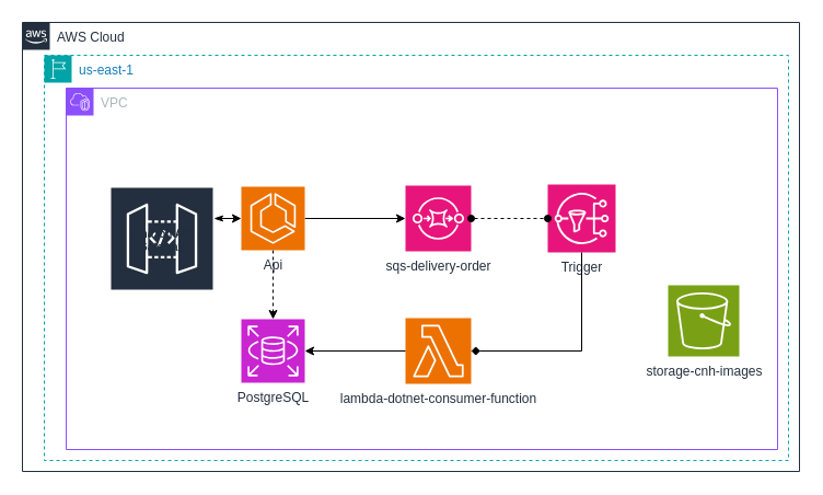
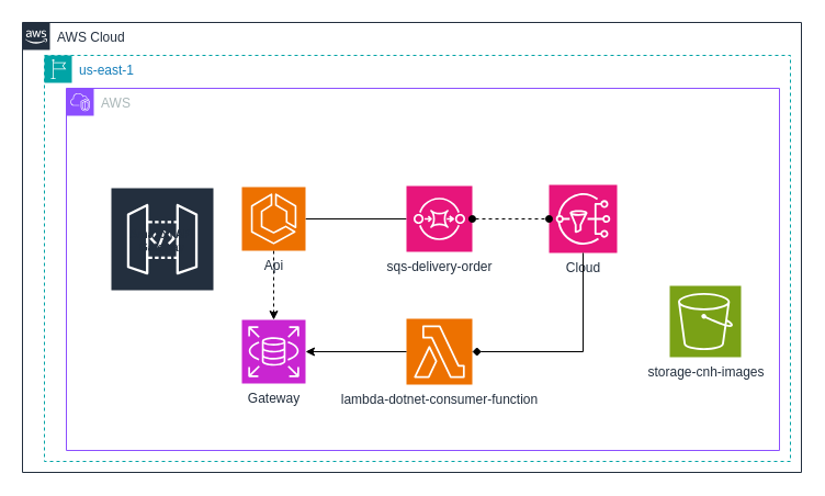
  <mxCell id="0" />
  <mxCell id="1" parent="0" />
  <mxCell id="2" value="AWS Cloud" style="points=[[0,0],[0.25,0],[0.5,0],[0.75,0],[1,0],[1,0.25],[1,0.5],[1,0.75],[1,1],[0.75,1],[0.5,1],[0.25,1],[0,1],[0,0.75],[0,0.5],[0,0.25]];outlineConnect=0;gradientColor=none;html=1;whiteSpace=wrap;fontSize=12;fontStyle=0;container=1;pointerEvents=0;collapsible=0;recursiveResize=0;shape=mxgraph.aws4.group;grIcon=mxgraph.aws4.group_aws_cloud_alt;strokeColor=#232F3E;fillColor=none;verticalAlign=top;align=left;spacingLeft=30;fontColor=#232F3E;dashed=0;" parent="1" vertex="1"><mxGeometry x="20" y="20" width="710" height="410" as="geometry" /></mxCell>
- <mxCell id="3" value="VPC" style="points=[[0,0],[0.25,0],[0.5,0],[0.75,0],[1,0],[1,0.25],[1,0.5],[1,0.75],[1,1],[0.75,1],[0.5,1],[0.25,1],[0,1],[0,0.75],[0,0.5],[0,0.25]];outlineConnect=0;gradientColor=none;html=1;whiteSpace=wrap;fontSize=12;fontStyle=0;container=1;pointerEvents=0;collapsible=0;recursiveResize=0;shape=mxgraph.aws4.group;grIcon=mxgraph.aws4.group_vpc2;strokeColor=#8C4FFF;fillColor=none;verticalAlign=top;align=left;spacingLeft=30;fontColor=#AAB7B8;dashed=0;" parent="2" vertex="1"><mxGeometry x="40" y="60" width="650" height="330" as="geometry" /></mxCell>
+ <mxCell id="3" value="AWS" style="points=[[0,0],[0.25,0],[0.5,0],[0.75,0],[1,0],[1,0.25],[1,0.5],[1,0.75],[1,1],[0.75,1],[0.5,1],[0.25,1],[0,1],[0,0.75],[0,0.5],[0,0.25]];outlineConnect=0;gradientColor=none;html=1;whiteSpace=wrap;fontSize=12;fontStyle=0;container=1;pointerEvents=0;collapsible=0;recursiveResize=0;shape=mxgraph.aws4.group;grIcon=mxgraph.aws4.group_vpc2;strokeColor=#8C4FFF;fillColor=none;verticalAlign=top;align=left;spacingLeft=30;fontColor=#AAB7B8;dashed=0;" parent="2" vertex="1"><mxGeometry x="40" y="60" width="650" height="330" as="geometry" /></mxCell>
  <mxCell id="4" style="edgeStyle=orthogonalEdgeStyle;rounded=0;orthogonalLoop=1;jettySize=auto;html=1;dashed=1;" edge="1" parent="3" source="6" target="7"><mxGeometry relative="1" as="geometry" /></mxCell>
- <mxCell id="5" style="edgeStyle=orthogonalEdgeStyle;rounded=0;orthogonalLoop=1;jettySize=auto;html=1;" edge="1" parent="3" source="6" target="8"><mxGeometry relative="1" as="geometry" /></mxCell>
+ <mxCell id="5" style="edgeStyle=orthogonalEdgeStyle;rounded=0;orthogonalLoop=1;jettySize=auto;html=1;endArrow=none;" edge="1" parent="3" source="6" target="8"><mxGeometry relative="1" as="geometry" /></mxCell>
  <mxCell id="6" value="Api" style="sketch=0;points=[[0,0,0],[0.25,0,0],[0.5,0,0],[0.75,0,0],[1,0,0],[0,1,0],[0.25,1,0],[0.5,1,0],[0.75,1,0],[1,1,0],[0,0.25,0],[0,0.5,0],[0,0.75,0],[1,0.25,0],[1,0.5,0],[1,0.75,0]];outlineConnect=0;fontColor=#232F3E;fillColor=#ED7100;strokeColor=#ffffff;dashed=0;verticalLabelPosition=bottom;verticalAlign=top;align=center;html=1;fontSize=12;fontStyle=0;aspect=fixed;shape=mxgraph.aws4.resourceIcon;resIcon=mxgraph.aws4.ecs;" parent="3" vertex="1"><mxGeometry x="160" y="90" width="58" height="58" as="geometry" /></mxCell>
- <mxCell id="7" value="PostgreSQL" style="sketch=0;points=[[0,0,0],[0.25,0,0],[0.5,0,0],[0.75,0,0],[1,0,0],[0,1,0],[0.25,1,0],[0.5,1,0],[0.75,1,0],[1,1,0],[0,0.25,0],[0,0.5,0],[0,0.75,0],[1,0.25,0],[1,0.5,0],[1,0.75,0]];outlineConnect=0;fontColor=#232F3E;fillColor=#C925D1;strokeColor=#ffffff;dashed=0;verticalLabelPosition=bottom;verticalAlign=top;align=center;html=1;fontSize=12;fontStyle=0;aspect=fixed;shape=mxgraph.aws4.resourceIcon;resIcon=mxgraph.aws4.rds;" parent="3" vertex="1"><mxGeometry x="160" y="211" width="58" height="58" as="geometry" /></mxCell>
+ <mxCell id="7" value="Gateway" style="sketch=0;points=[[0,0,0],[0.25,0,0],[0.5,0,0],[0.75,0,0],[1,0,0],[0,1,0],[0.25,1,0],[0.5,1,0],[0.75,1,0],[1,1,0],[0,0.25,0],[0,0.5,0],[0,0.75,0],[1,0.25,0],[1,0.5,0],[1,0.75,0]];outlineConnect=0;fontColor=#232F3E;fillColor=#C925D1;strokeColor=#ffffff;dashed=0;verticalLabelPosition=bottom;verticalAlign=top;align=center;html=1;fontSize=12;fontStyle=0;aspect=fixed;shape=mxgraph.aws4.resourceIcon;resIcon=mxgraph.aws4.rds;" parent="3" vertex="1"><mxGeometry x="160" y="211" width="58" height="58" as="geometry" /></mxCell>
  <mxCell id="8" value="sqs-delivery-order" style="sketch=0;points=[[0,0,0],[0.25,0,0],[0.5,0,0],[0.75,0,0],[1,0,0],[0,1,0],[0.25,1,0],[0.5,1,0],[0.75,1,0],[1,1,0],[0,0.25,0],[0,0.5,0],[0,0.75,0],[1,0.25,0],[1,0.5,0],[1,0.75,0]];outlineConnect=0;fontColor=#232F3E;fillColor=#E7157B;strokeColor=#ffffff;dashed=0;verticalLabelPosition=bottom;verticalAlign=top;align=center;html=1;fontSize=12;fontStyle=0;aspect=fixed;shape=mxgraph.aws4.resourceIcon;resIcon=mxgraph.aws4.sqs;" parent="3" vertex="1"><mxGeometry x="310" y="89" width="60" height="60" as="geometry" /></mxCell>
- <mxCell id="9" value="Trigger" style="sketch=0;points=[[0,0,0],[0.25,0,0],[0.5,0,0],[0.75,0,0],[1,0,0],[0,1,0],[0.25,1,0],[0.5,1,0],[0.75,1,0],[1,1,0],[0,0.25,0],[0,0.5,0],[0,0.75,0],[1,0.25,0],[1,0.5,0],[1,0.75,0]];outlineConnect=0;fontColor=#232F3E;fillColor=#E7157B;strokeColor=#ffffff;dashed=0;verticalLabelPosition=bottom;verticalAlign=top;align=center;html=1;fontSize=12;fontStyle=0;aspect=fixed;shape=mxgraph.aws4.resourceIcon;resIcon=mxgraph.aws4.sns;" parent="3" vertex="1"><mxGeometry x="440" y="88" width="62" height="62" as="geometry" /></mxCell>
+ <mxCell id="9" value="Cloud" style="sketch=0;points=[[0,0,0],[0.25,0,0],[0.5,0,0],[0.75,0,0],[1,0,0],[0,1,0],[0.25,1,0],[0.5,1,0],[0.75,1,0],[1,1,0],[0,0.25,0],[0,0.5,0],[0,0.75,0],[1,0.25,0],[1,0.5,0],[1,0.75,0]];outlineConnect=0;fontColor=#232F3E;fillColor=#E7157B;strokeColor=#ffffff;dashed=0;verticalLabelPosition=bottom;verticalAlign=top;align=center;html=1;fontSize=12;fontStyle=0;aspect=fixed;shape=mxgraph.aws4.resourceIcon;resIcon=mxgraph.aws4.sns;" parent="3" vertex="1"><mxGeometry x="440" y="88" width="62" height="62" as="geometry" /></mxCell>
  <mxCell id="10" value="lambda-dotnet-consumer-function" style="sketch=0;points=[[0,0,0],[0.25,0,0],[0.5,0,0],[0.75,0,0],[1,0,0],[0,1,0],[0.25,1,0],[0.5,1,0],[0.75,1,0],[1,1,0],[0,0.25,0],[0,0.5,0],[0,0.75,0],[1,0.25,0],[1,0.5,0],[1,0.75,0]];outlineConnect=0;fontColor=#232F3E;fillColor=#ED7100;strokeColor=#ffffff;dashed=0;verticalLabelPosition=bottom;verticalAlign=top;align=center;html=1;fontSize=12;fontStyle=0;aspect=fixed;shape=mxgraph.aws4.resourceIcon;resIcon=mxgraph.aws4.lambda;" parent="3" vertex="1"><mxGeometry x="310" y="210" width="60" height="60" as="geometry" /></mxCell>
  <mxCell id="11" value="Amazon API Gateway" style="sketch=0;outlineConnect=0;fontColor=#232F3E;gradientColor=none;strokeColor=#ffffff;fillColor=#232F3E;dashed=0;verticalLabelPosition=middle;verticalAlign=bottom;align=center;html=1;whiteSpace=wrap;fontSize=10;fontStyle=1;spacing=3;shape=mxgraph.aws4.productIcon;prIcon=mxgraph.aws4.api_gateway;" vertex="1" parent="3"><mxGeometry x="40" y="90" width="95" height="65" as="geometry" /></mxCell>
- <mxCell id="12" style="edgeStyle=orthogonalEdgeStyle;rounded=0;orthogonalLoop=1;jettySize=auto;html=1;entryX=0;entryY=0.5;entryDx=0;entryDy=0;entryPerimeter=0;startArrow=classicThin;startFill=1;" edge="1" parent="3" source="11" target="6"><mxGeometry relative="1" as="geometry"><Array as="points"><mxPoint x="160" y="120" /></Array></mxGeometry></mxCell>
  <mxCell id="13" style="edgeStyle=orthogonalEdgeStyle;rounded=0;orthogonalLoop=1;jettySize=auto;html=1;entryX=0;entryY=0.5;entryDx=0;entryDy=0;entryPerimeter=0;dashed=1;startArrow=oval;startFill=1;endArrow=oval;endFill=1;" edge="1" parent="3" source="8" target="9"><mxGeometry relative="1" as="geometry" /></mxCell>
  <mxCell id="14" style="edgeStyle=orthogonalEdgeStyle;rounded=0;orthogonalLoop=1;jettySize=auto;html=1;entryX=1;entryY=0.5;entryDx=0;entryDy=0;entryPerimeter=0;endArrow=diamond;" edge="1" parent="3" source="9" target="10"><mxGeometry relative="1" as="geometry"><Array as="points"><mxPoint x="471" y="240" /></Array></mxGeometry></mxCell>
  <mxCell id="15" style="edgeStyle=orthogonalEdgeStyle;rounded=0;orthogonalLoop=1;jettySize=auto;html=1;entryX=1;entryY=0.5;entryDx=0;entryDy=0;entryPerimeter=0;" edge="1" parent="3" source="10" target="7"><mxGeometry relative="1" as="geometry" /></mxCell>
  <mxCell id="16" value="us-east-1" style="points=[[0,0],[0.25,0],[0.5,0],[0.75,0],[1,0],[1,0.25],[1,0.5],[1,0.75],[1,1],[0.75,1],[0.5,1],[0.25,1],[0,1],[0,0.75],[0,0.5],[0,0.25]];outlineConnect=0;gradientColor=none;html=1;whiteSpace=wrap;fontSize=12;fontStyle=0;container=1;pointerEvents=0;collapsible=0;recursiveResize=0;shape=mxgraph.aws4.group;grIcon=mxgraph.aws4.group_region;strokeColor=#00A4A6;fillColor=none;verticalAlign=top;align=left;spacingLeft=30;fontColor=#147EBA;dashed=1;" vertex="1" parent="2"><mxGeometry x="20" y="30" width="680" height="370" as="geometry" /></mxCell>
  <mxCell id="17" value="storage-cnh-images" style="sketch=0;points=[[0,0,0],[0.25,0,0],[0.5,0,0],[0.75,0,0],[1,0,0],[0,1,0],[0.25,1,0],[0.5,1,0],[0.75,1,0],[1,1,0],[0,0.25,0],[0,0.5,0],[0,0.75,0],[1,0.25,0],[1,0.5,0],[1,0.75,0]];outlineConnect=0;fontColor=#232F3E;fillColor=#7AA116;strokeColor=#ffffff;dashed=0;verticalLabelPosition=bottom;verticalAlign=top;align=center;html=1;fontSize=12;fontStyle=0;aspect=fixed;shape=mxgraph.aws4.resourceIcon;resIcon=mxgraph.aws4.s3;" vertex="1" parent="16"><mxGeometry x="570" y="210" width="65" height="65" as="geometry" /></mxCell>
